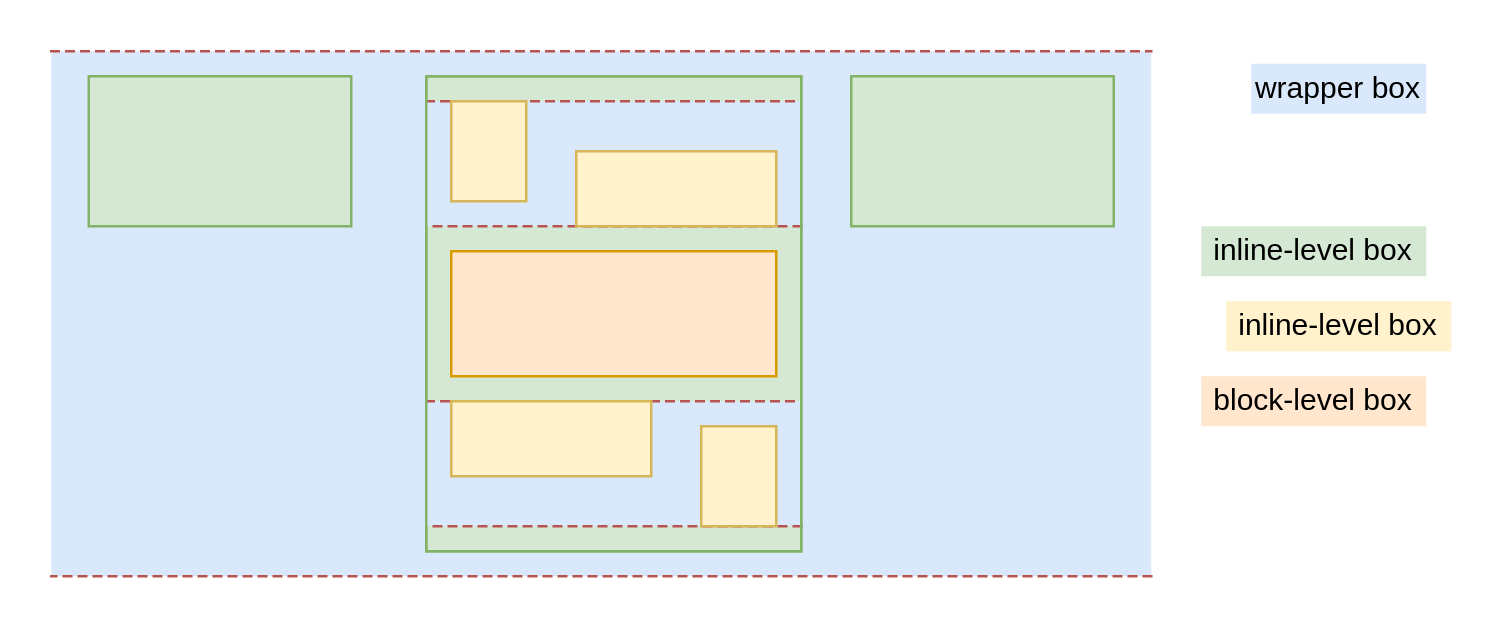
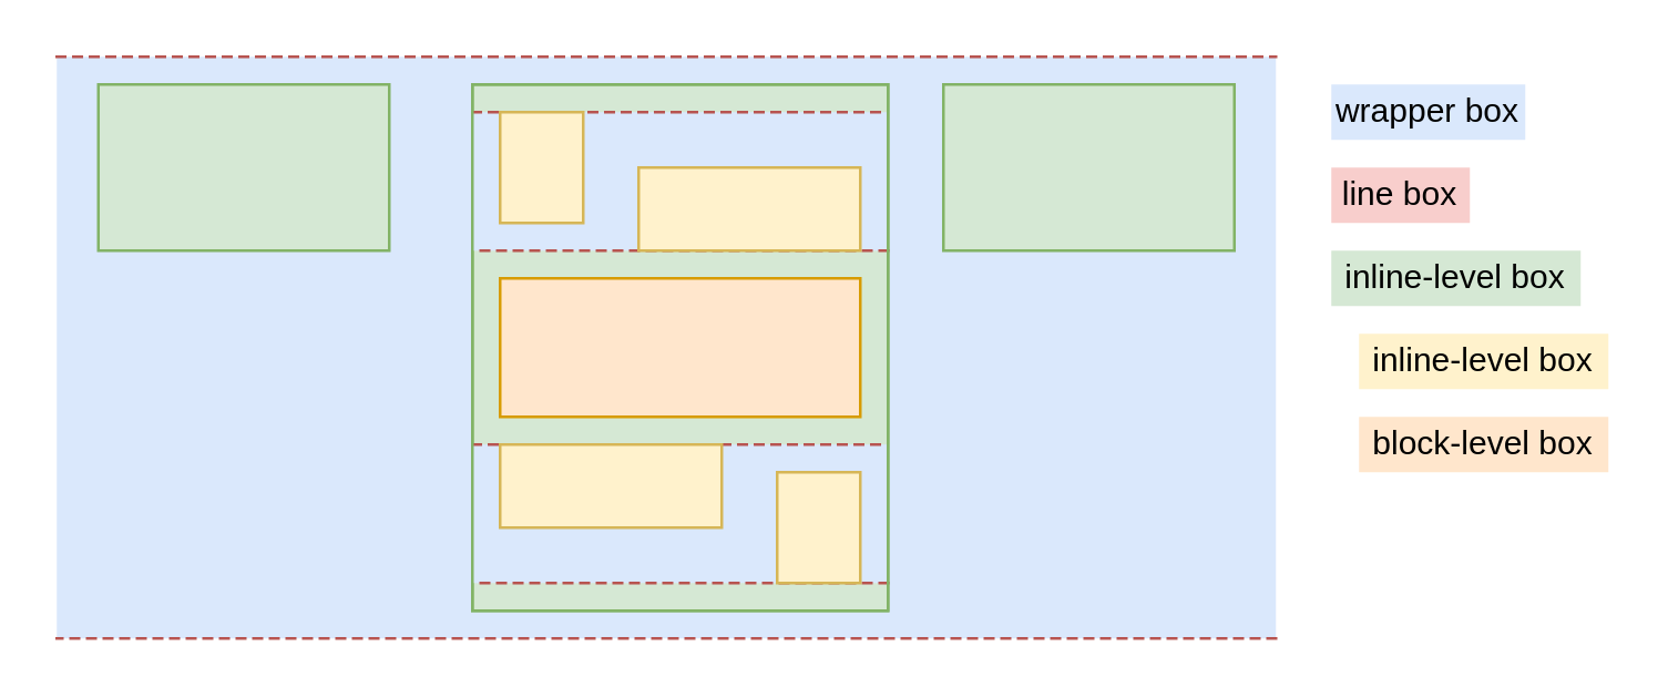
  <mxCell id="0" />
  <mxCell id="1" parent="0" />
  <mxCell id="2" value="" style="shape=partialRectangle;whiteSpace=wrap;html=1;left=0;right=0;fillColor=#dae8fc;dashed=1;strokeColor=#B85450;" parent="1" vertex="1"><mxGeometry x="20" y="20" width="440" height="210" as="geometry" /></mxCell>
  <mxCell id="3" value="" style="verticalLabelPosition=bottom;verticalAlign=top;html=1;shape=mxgraph.basic.rect;fillColor2=none;strokeWidth=1;size=20;indent=5;fillColor=#d5e8d4;strokeColor=#82b366;" parent="1" vertex="1"><mxGeometry x="35" y="30" width="105" height="60" as="geometry" /></mxCell>
  <mxCell id="4" value="inline-level box" style="text;html=1;strokeColor=none;fillColor=#d5e8d4;align=center;verticalAlign=middle;whiteSpace=wrap;rounded=0;" parent="1" vertex="1"><mxGeometry x="480" y="90" width="90" height="20" as="geometry" /></mxCell>
  <mxCell id="5" value="" style="rounded=0;whiteSpace=wrap;html=1;fillColor=#d5e8d4;strokeColor=#82b366;" parent="1" vertex="1"><mxGeometry x="170" y="30" width="150" height="190" as="geometry" /></mxCell>
  <mxCell id="6" value="" style="verticalLabelPosition=bottom;verticalAlign=top;html=1;shape=mxgraph.basic.rect;fillColor2=none;strokeWidth=1;size=20;indent=5;fillColor=#d5e8d4;strokeColor=#82b366;" parent="1" vertex="1"><mxGeometry x="340" y="30" width="105" height="60" as="geometry" /></mxCell>
+ <mxCell id="7" value="line box" style="text;html=1;strokeColor=none;fillColor=#f8cecc;align=center;verticalAlign=middle;whiteSpace=wrap;rounded=0;" parent="1" vertex="1"><mxGeometry x="480" y="60" width="50" height="20" as="geometry" /></mxCell>
  <mxCell id="8" value="" style="shape=partialRectangle;whiteSpace=wrap;html=1;left=0;right=0;fillColor=#dae8fc;dashed=1;strokeColor=#B85450;" parent="1" vertex="1"><mxGeometry x="170" y="40" width="150" height="50" as="geometry" /></mxCell>
- <mxCell id="9" value="block-level box" style="text;html=1;strokeColor=none;fillColor=#ffe6cc;align=center;verticalAlign=middle;whiteSpace=wrap;rounded=0;" parent="1" vertex="1"><mxGeometry x="480" y="150" width="90" height="20" as="geometry" /></mxCell>
+ <mxCell id="9" value="block-level box" style="text;html=1;strokeColor=none;fillColor=#ffe6cc;align=center;verticalAlign=middle;whiteSpace=wrap;rounded=0;" parent="1" vertex="1"><mxGeometry x="490" y="150" width="90" height="20" as="geometry" /></mxCell>
  <mxCell id="10" value="" style="shape=partialRectangle;whiteSpace=wrap;html=1;left=0;right=0;fillColor=#dae8fc;dashed=1;strokeColor=#B85450;" parent="1" vertex="1"><mxGeometry x="170" y="160" width="150" height="50" as="geometry" /></mxCell>
  <mxCell id="11" value="" style="rounded=0;whiteSpace=wrap;html=1;fillColor=#ffe6cc;strokeColor=#d79b00;" parent="1" vertex="1"><mxGeometry x="180" y="100" width="130" height="50" as="geometry" /></mxCell>
  <mxCell id="12" value="" style="rounded=0;whiteSpace=wrap;html=1;fillColor=#fff2cc;strokeColor=#d6b656;" parent="1" vertex="1"><mxGeometry x="180" y="40" width="30" height="40" as="geometry" /></mxCell>
  <mxCell id="13" value="" style="rounded=0;whiteSpace=wrap;html=1;fillColor=#fff2cc;strokeColor=#d6b656;" parent="1" vertex="1"><mxGeometry x="230" y="60" width="80" height="30" as="geometry" /></mxCell>
  <mxCell id="14" value="" style="rounded=0;whiteSpace=wrap;html=1;fillColor=#fff2cc;strokeColor=#d6b656;" parent="1" vertex="1"><mxGeometry x="180" y="160" width="80" height="30" as="geometry" /></mxCell>
  <mxCell id="15" value="" style="rounded=0;whiteSpace=wrap;html=1;fillColor=#fff2cc;strokeColor=#d6b656;" parent="1" vertex="1"><mxGeometry x="280" y="170" width="30" height="40" as="geometry" /></mxCell>
- <mxCell id="16" value="wrapper box" style="text;html=1;strokeColor=none;fillColor=#dae8fc;align=center;verticalAlign=middle;whiteSpace=wrap;rounded=0;" vertex="1" parent="1"><mxGeometry x="500" y="25" width="70" height="20" as="geometry" /></mxCell>
+ <mxCell id="16" value="wrapper box" style="text;html=1;strokeColor=none;fillColor=#dae8fc;align=center;verticalAlign=middle;whiteSpace=wrap;rounded=0;" vertex="1" parent="1"><mxGeometry x="480" y="30" width="70" height="20" as="geometry" /></mxCell>
  <mxCell id="17" value="inline-level box" style="text;html=1;strokeColor=none;fillColor=#fff2cc;align=center;verticalAlign=middle;whiteSpace=wrap;rounded=0;" vertex="1" parent="1"><mxGeometry x="490" y="120" width="90" height="20" as="geometry" /></mxCell>
  <mxCell id="18" value="" style="rounded=0;whiteSpace=wrap;html=1;fillColor=none;strokeColor=#82b366;" vertex="1" parent="1"><mxGeometry x="170" y="30" width="150" height="190" as="geometry" /></mxCell>
